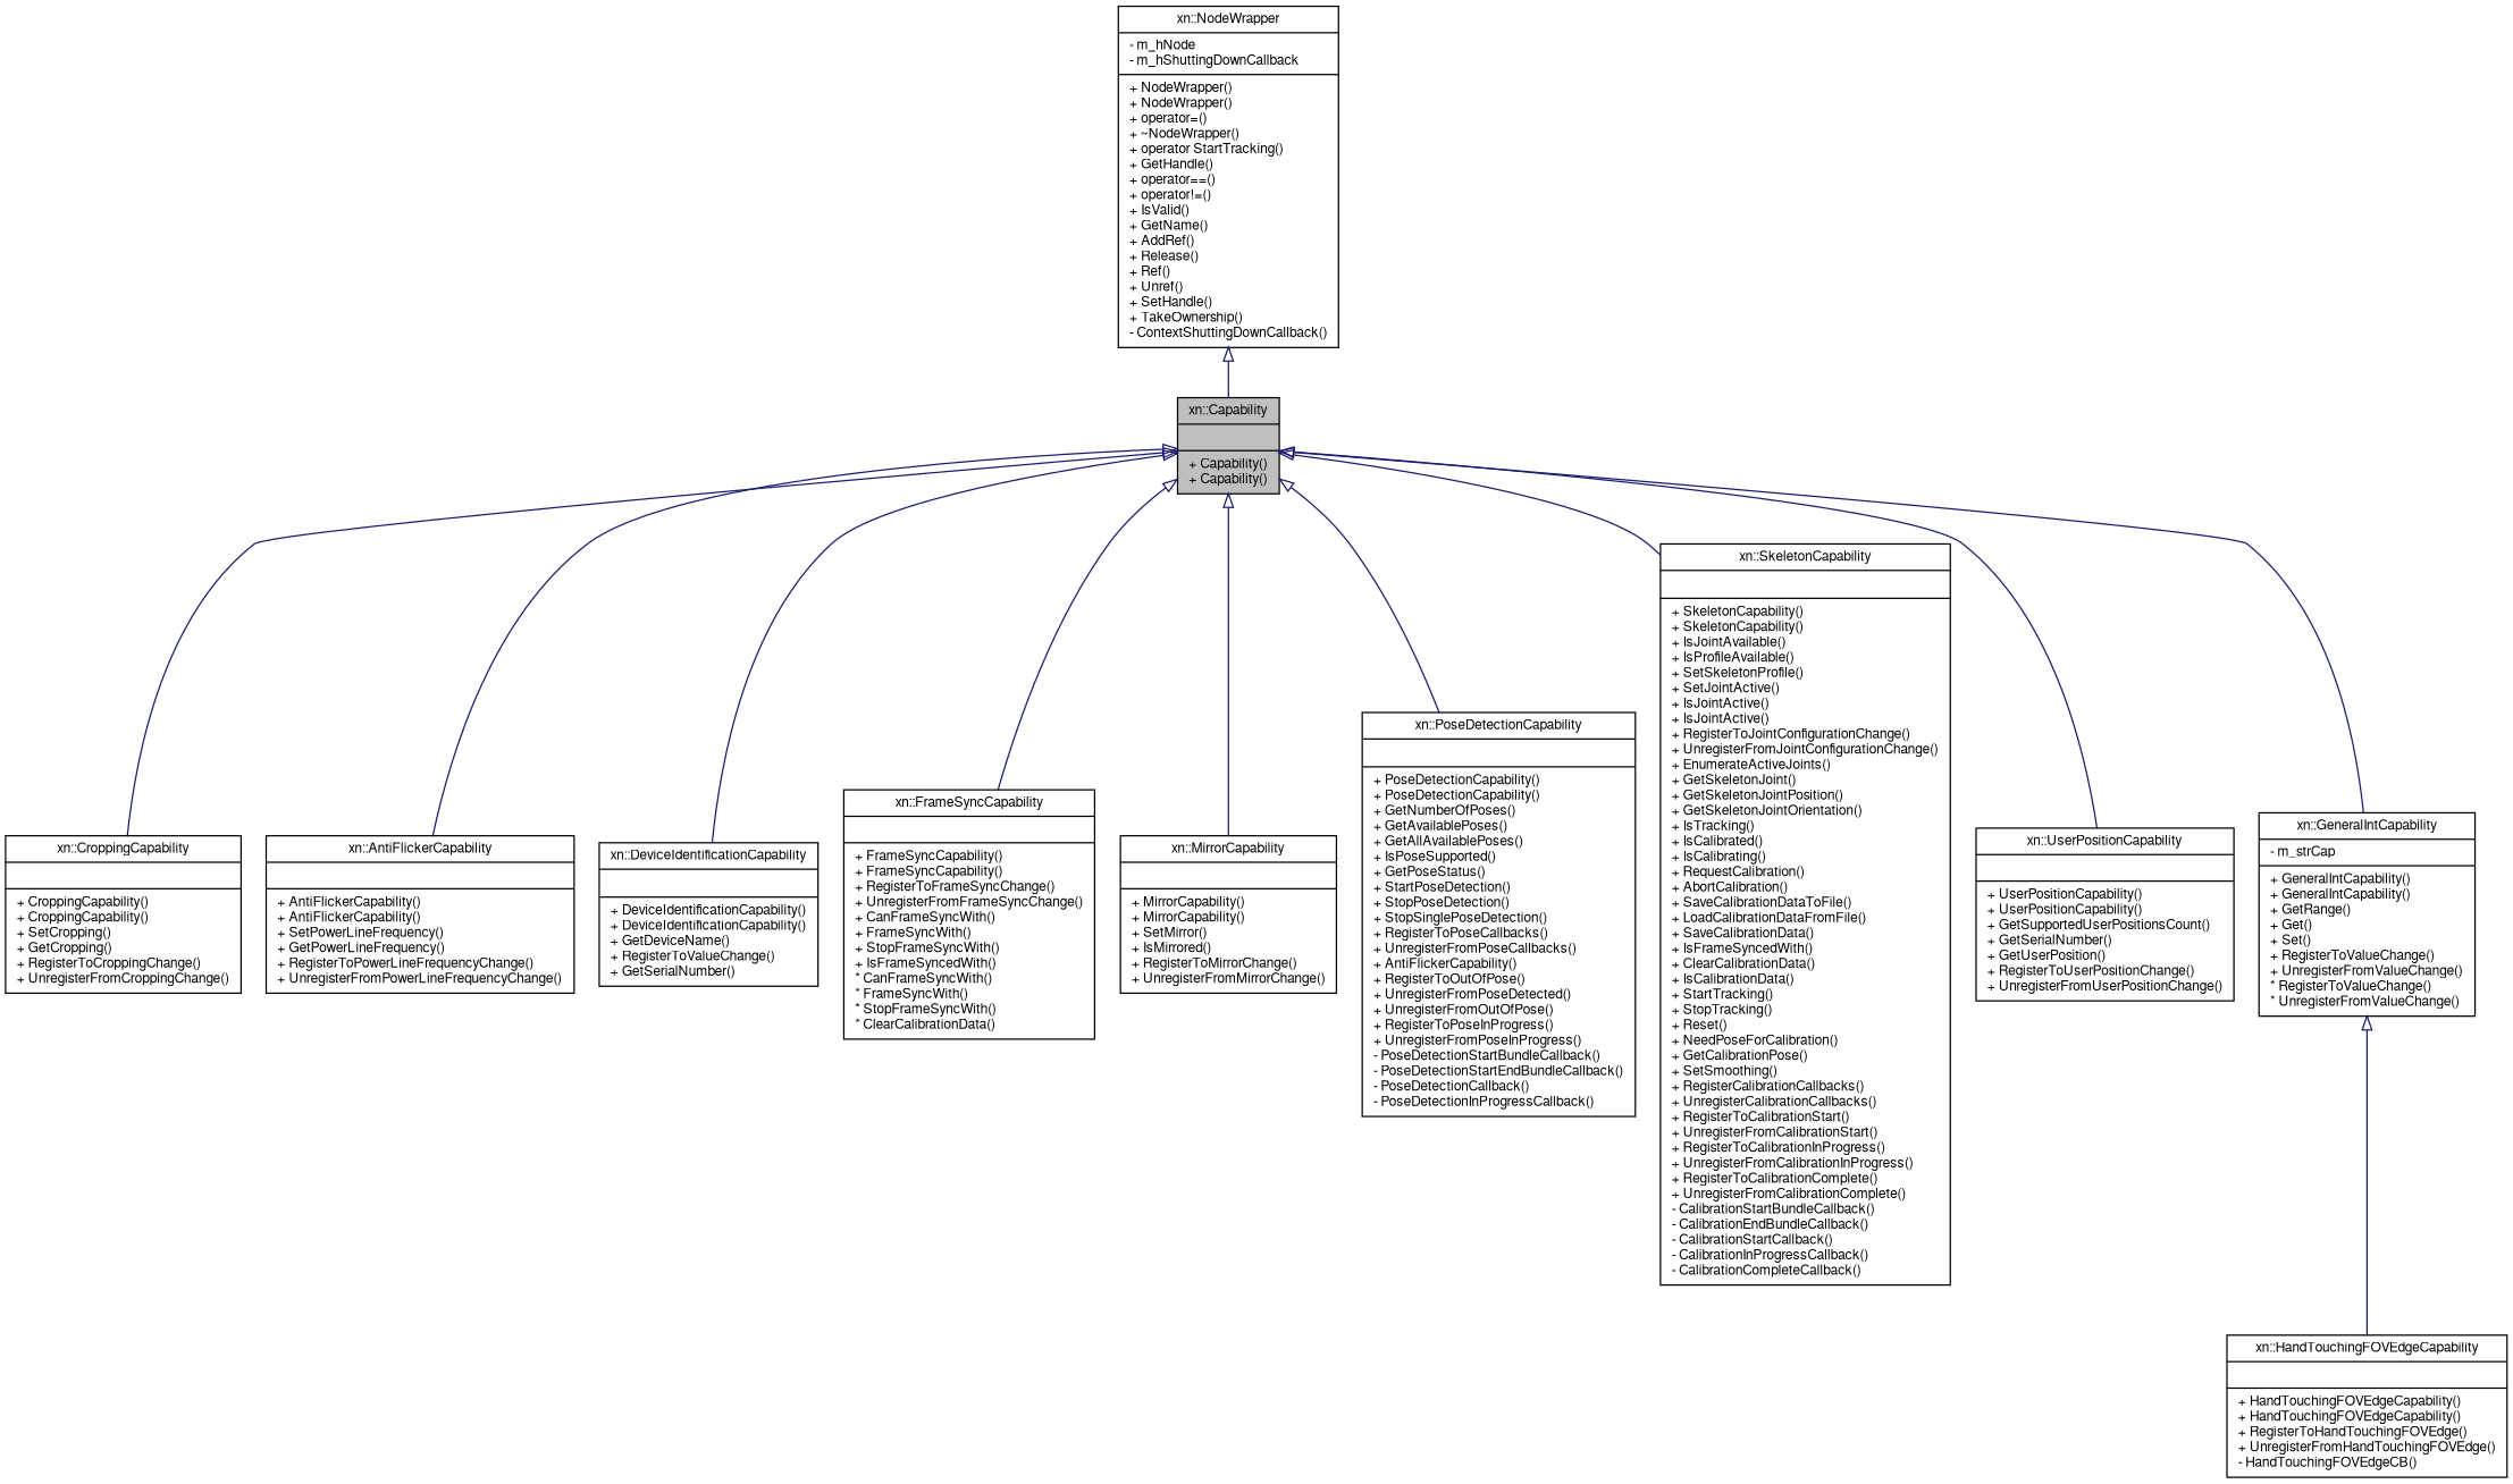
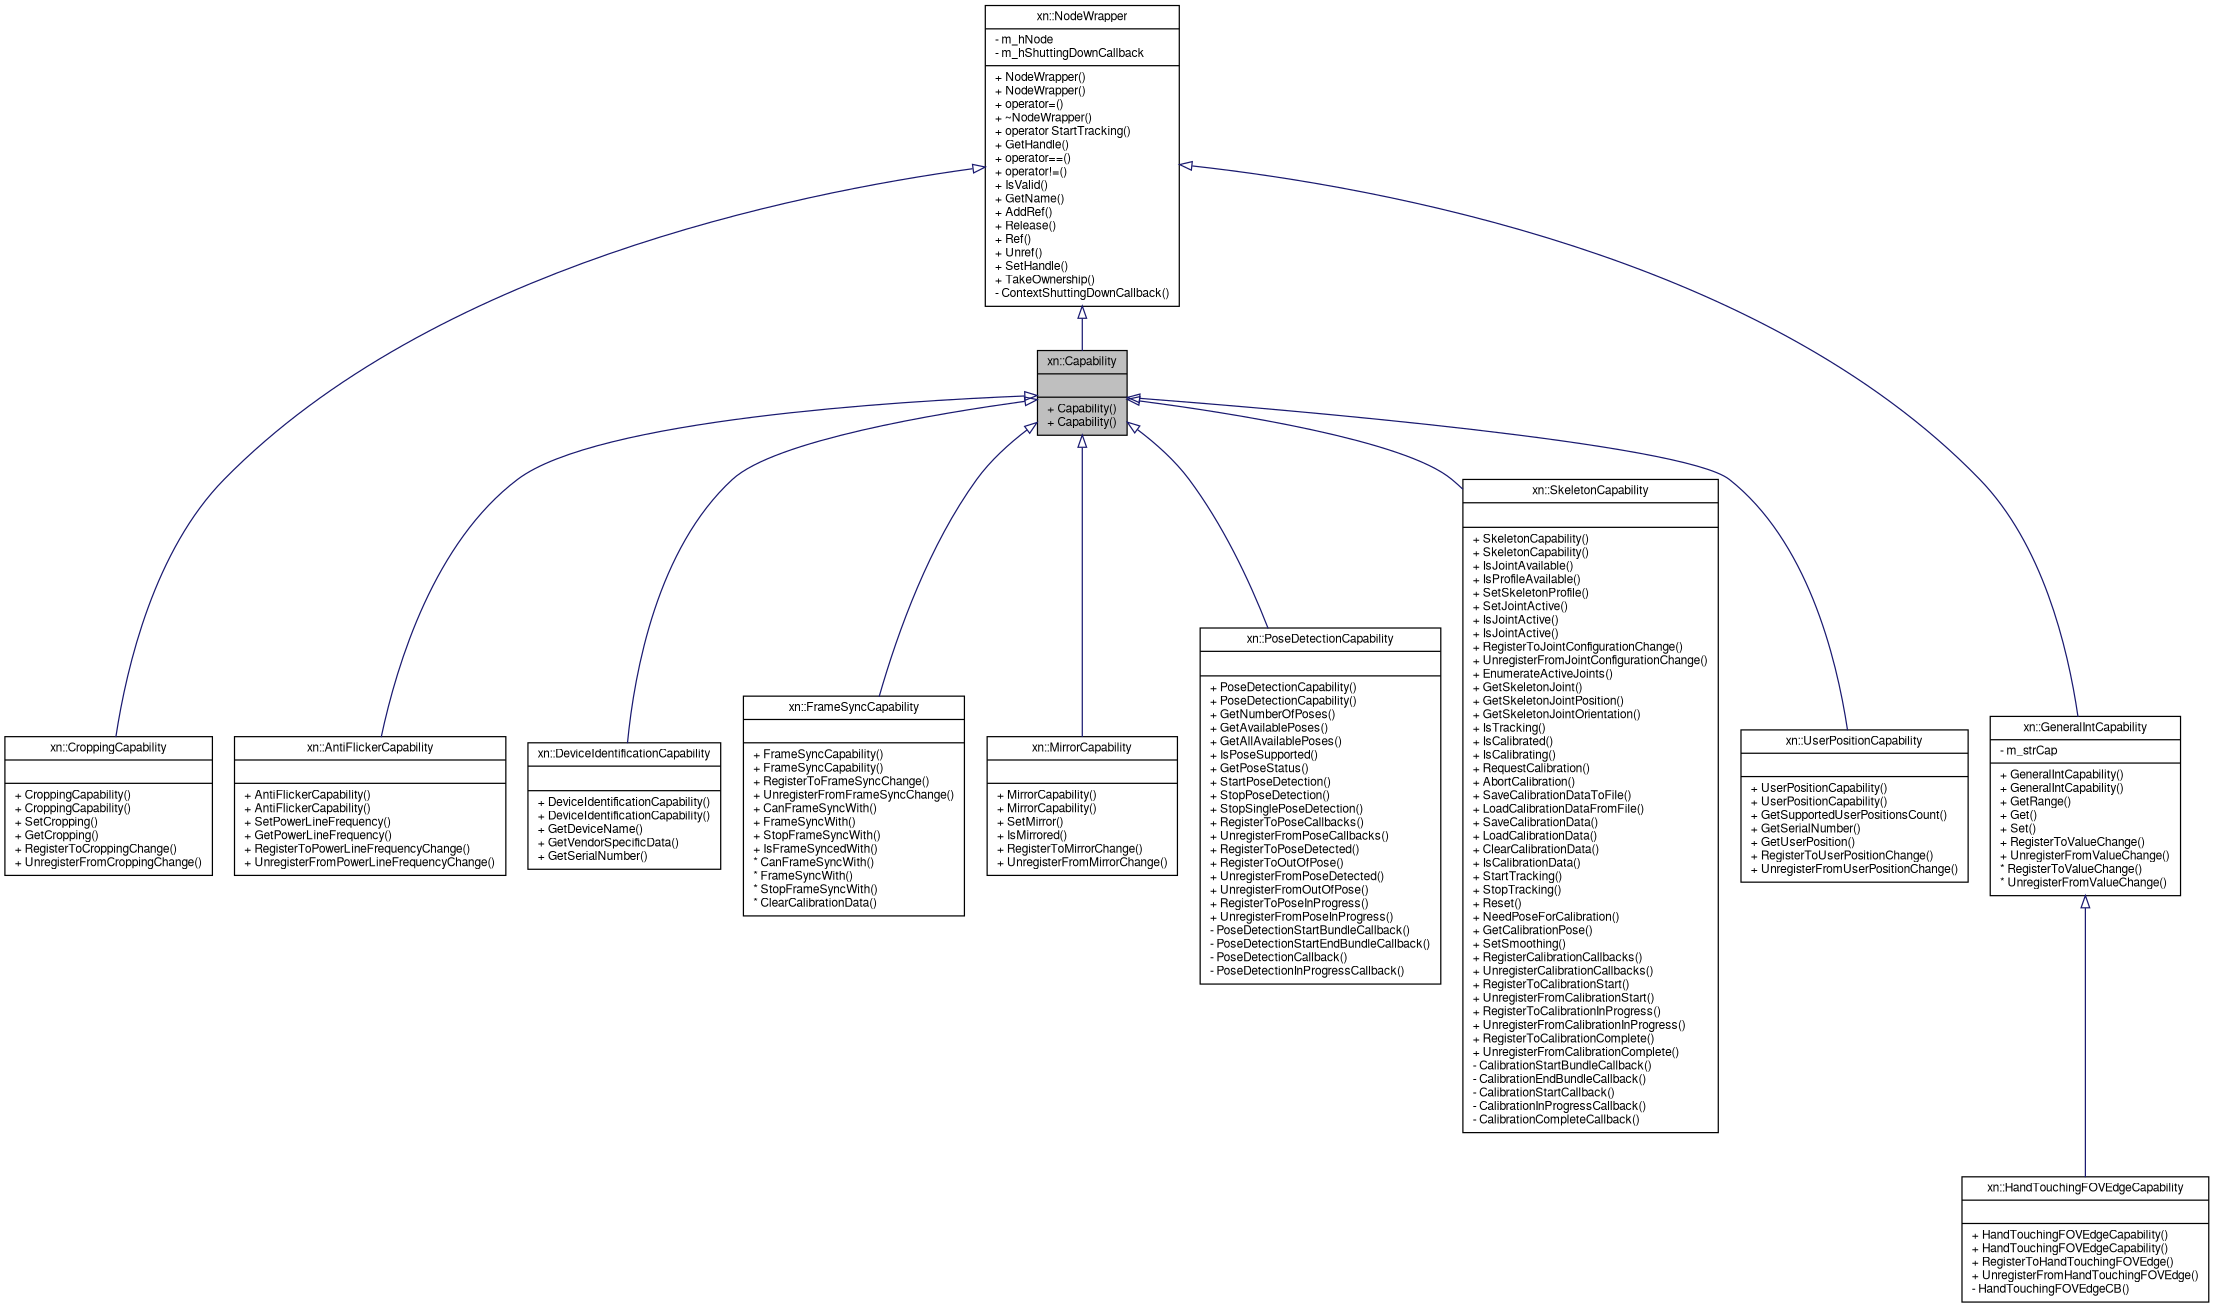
  digraph {
    node [color=black fillcolor=white fontname=FreeSans fontsize=10 shape=record style=filled]
    edge [arrowtail=empty color=midnightblue dir=back fontname=FreeSans fontsize=10 labelfontname=FreeSans labelfontsize=10 style=solid]
    n1 [fillcolor=grey75 fontcolor=black height=0.2 label="{xn::Capability\n||+ Capability()\l+ Capability()\l}" width=0.4]
    n2 [height=0.2 label="{xn::AntiFlickerCapability\n||+ AntiFlickerCapability()\l+ AntiFlickerCapability()\l+ SetPowerLineFrequency()\l+ GetPowerLineFrequency()\l+ RegisterToPowerLineFrequencyChange()\l+ UnregisterFromPowerLineFrequencyChange()\l}" width=0.4]
    n3 [height=0.2 label="{xn::CroppingCapability\n||+ CroppingCapability()\l+ CroppingCapability()\l+ SetCropping()\l+ GetCropping()\l+ RegisterToCroppingChange()\l+ UnregisterFromCroppingChange()\l}" width=0.4]
-   n4 [height=0.2 label="{xn::DeviceIdentificationCapability\n||+ DeviceIdentificationCapability()\l+ DeviceIdentificationCapability()\l+ GetDeviceName()\l+ RegisterToValueChange()\l+ GetSerialNumber()\l}" width=0.4]
+   n4 [height=0.2 label="{xn::DeviceIdentificationCapability\n||+ DeviceIdentificationCapability()\l+ DeviceIdentificationCapability()\l+ GetDeviceName()\l+ GetVendorSpecificData()\l+ GetSerialNumber()\l}" width=0.4]
    n5 [height=0.2 label="{xn::FrameSyncCapability\n||+ FrameSyncCapability()\l+ FrameSyncCapability()\l+ RegisterToFrameSyncChange()\l+ UnregisterFromFrameSyncChange()\l+ CanFrameSyncWith()\l+ FrameSyncWith()\l+ StopFrameSyncWith()\l+ IsFrameSyncedWith()\l* CanFrameSyncWith()\l* FrameSyncWith()\l* StopFrameSyncWith()\l* ClearCalibrationData()\l}" width=0.4]
    n6 [height=0.2 label="{xn::GeneralIntCapability\n|- m_strCap\l|+ GeneralIntCapability()\l+ GeneralIntCapability()\l+ GetRange()\l+ Get()\l+ Set()\l+ RegisterToValueChange()\l+ UnregisterFromValueChange()\l* RegisterToValueChange()\l* UnregisterFromValueChange()\l}" width=0.4]
    n7 [height=0.2 label="{xn::MirrorCapability\n||+ MirrorCapability()\l+ MirrorCapability()\l+ SetMirror()\l+ IsMirrored()\l+ RegisterToMirrorChange()\l+ UnregisterFromMirrorChange()\l}" width=0.4]
-   n8 [height=0.2 label="{xn::PoseDetectionCapability\n||+ PoseDetectionCapability()\l+ PoseDetectionCapability()\l+ GetNumberOfPoses()\l+ GetAvailablePoses()\l+ GetAllAvailablePoses()\l+ IsPoseSupported()\l+ GetPoseStatus()\l+ StartPoseDetection()\l+ StopPoseDetection()\l+ StopSinglePoseDetection()\l+ RegisterToPoseCallbacks()\l+ UnregisterFromPoseCallbacks()\l+ AntiFlickerCapability()\l+ RegisterToOutOfPose()\l+ UnregisterFromPoseDetected()\l+ UnregisterFromOutOfPose()\l+ RegisterToPoseInProgress()\l+ UnregisterFromPoseInProgress()\l- PoseDetectionStartBundleCallback()\l- PoseDetectionStartEndBundleCallback()\l- PoseDetectionCallback()\l- PoseDetectionInProgressCallback()\l}" width=0.4]
-   n9 [height=0.2 label="{xn::SkeletonCapability\n||+ SkeletonCapability()\l+ SkeletonCapability()\l+ IsJointAvailable()\l+ IsProfileAvailable()\l+ SetSkeletonProfile()\l+ SetJointActive()\l+ IsJointActive()\l+ IsJointActive()\l+ RegisterToJointConfigurationChange()\l+ UnregisterFromJointConfigurationChange()\l+ EnumerateActiveJoints()\l+ GetSkeletonJoint()\l+ GetSkeletonJointPosition()\l+ GetSkeletonJointOrientation()\l+ IsTracking()\l+ IsCalibrated()\l+ IsCalibrating()\l+ RequestCalibration()\l+ AbortCalibration()\l+ SaveCalibrationDataToFile()\l+ LoadCalibrationDataFromFile()\l+ SaveCalibrationData()\l+ IsFrameSyncedWith()\l+ ClearCalibrationData()\l+ IsCalibrationData()\l+ StartTracking()\l+ StopTracking()\l+ Reset()\l+ NeedPoseForCalibration()\l+ GetCalibrationPose()\l+ SetSmoothing()\l+ RegisterCalibrationCallbacks()\l+ UnregisterCalibrationCallbacks()\l+ RegisterToCalibrationStart()\l+ UnregisterFromCalibrationStart()\l+ RegisterToCalibrationInProgress()\l+ UnregisterFromCalibrationInProgress()\l+ RegisterToCalibrationComplete()\l+ UnregisterFromCalibrationComplete()\l- CalibrationStartBundleCallback()\l- CalibrationEndBundleCallback()\l- CalibrationStartCallback()\l- CalibrationInProgressCallback()\l- CalibrationCompleteCallback()\l}" width=0.4]
+   n8 [height=0.2 label="{xn::PoseDetectionCapability\n||+ PoseDetectionCapability()\l+ PoseDetectionCapability()\l+ GetNumberOfPoses()\l+ GetAvailablePoses()\l+ GetAllAvailablePoses()\l+ IsPoseSupported()\l+ GetPoseStatus()\l+ StartPoseDetection()\l+ StopPoseDetection()\l+ StopSinglePoseDetection()\l+ RegisterToPoseCallbacks()\l+ UnregisterFromPoseCallbacks()\l+ RegisterToPoseDetected()\l+ RegisterToOutOfPose()\l+ UnregisterFromPoseDetected()\l+ UnregisterFromOutOfPose()\l+ RegisterToPoseInProgress()\l+ UnregisterFromPoseInProgress()\l- PoseDetectionStartBundleCallback()\l- PoseDetectionStartEndBundleCallback()\l- PoseDetectionCallback()\l- PoseDetectionInProgressCallback()\l}" width=0.4]
+   n9 [height=0.2 label="{xn::SkeletonCapability\n||+ SkeletonCapability()\l+ SkeletonCapability()\l+ IsJointAvailable()\l+ IsProfileAvailable()\l+ SetSkeletonProfile()\l+ SetJointActive()\l+ IsJointActive()\l+ IsJointActive()\l+ RegisterToJointConfigurationChange()\l+ UnregisterFromJointConfigurationChange()\l+ EnumerateActiveJoints()\l+ GetSkeletonJoint()\l+ GetSkeletonJointPosition()\l+ GetSkeletonJointOrientation()\l+ IsTracking()\l+ IsCalibrated()\l+ IsCalibrating()\l+ RequestCalibration()\l+ AbortCalibration()\l+ SaveCalibrationDataToFile()\l+ LoadCalibrationDataFromFile()\l+ SaveCalibrationData()\l+ LoadCalibrationData()\l+ ClearCalibrationData()\l+ IsCalibrationData()\l+ StartTracking()\l+ StopTracking()\l+ Reset()\l+ NeedPoseForCalibration()\l+ GetCalibrationPose()\l+ SetSmoothing()\l+ RegisterCalibrationCallbacks()\l+ UnregisterCalibrationCallbacks()\l+ RegisterToCalibrationStart()\l+ UnregisterFromCalibrationStart()\l+ RegisterToCalibrationInProgress()\l+ UnregisterFromCalibrationInProgress()\l+ RegisterToCalibrationComplete()\l+ UnregisterFromCalibrationComplete()\l- CalibrationStartBundleCallback()\l- CalibrationEndBundleCallback()\l- CalibrationStartCallback()\l- CalibrationInProgressCallback()\l- CalibrationCompleteCallback()\l}" width=0.4]
    n10 [height=0.2 label="{xn::UserPositionCapability\n||+ UserPositionCapability()\l+ UserPositionCapability()\l+ GetSupportedUserPositionsCount()\l+ GetSerialNumber()\l+ GetUserPosition()\l+ RegisterToUserPositionChange()\l+ UnregisterFromUserPositionChange()\l}" width=0.4]
    n11 [height=0.2 label="{xn::HandTouchingFOVEdgeCapability\n||+ HandTouchingFOVEdgeCapability()\l+ HandTouchingFOVEdgeCapability()\l+ RegisterToHandTouchingFOVEdge()\l+ UnregisterFromHandTouchingFOVEdge()\l- HandTouchingFOVEdgeCB()\l}" width=0.4]
    n12 [height=0.2 label="{xn::NodeWrapper\n|- m_hNode\l- m_hShuttingDownCallback\l|+ NodeWrapper()\l+ NodeWrapper()\l+ operator=()\l+ ~NodeWrapper()\l+ operator StartTracking()\l+ GetHandle()\l+ operator==()\l+ operator!=()\l+ IsValid()\l+ GetName()\l+ AddRef()\l+ Release()\l+ Ref()\l+ Unref()\l+ SetHandle()\l+ TakeOwnership()\l- ContextShuttingDownCallback()\l}" width=0.4]
    n1 -> n2
-   n1 -> n3
+   n12 -> n3
    n1 -> n4
    n1 -> n5
-   n1 -> n6
+   n12 -> n6
    n1 -> n7
    n1 -> n8
    n1 -> n9
    n1 -> n10
    n6 -> n11
    n12 -> n1
  }
